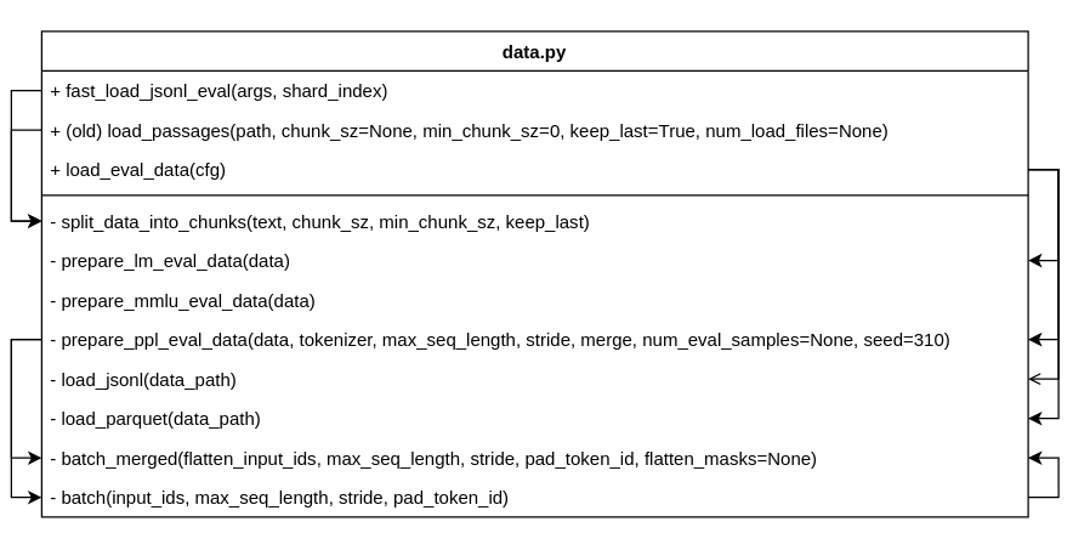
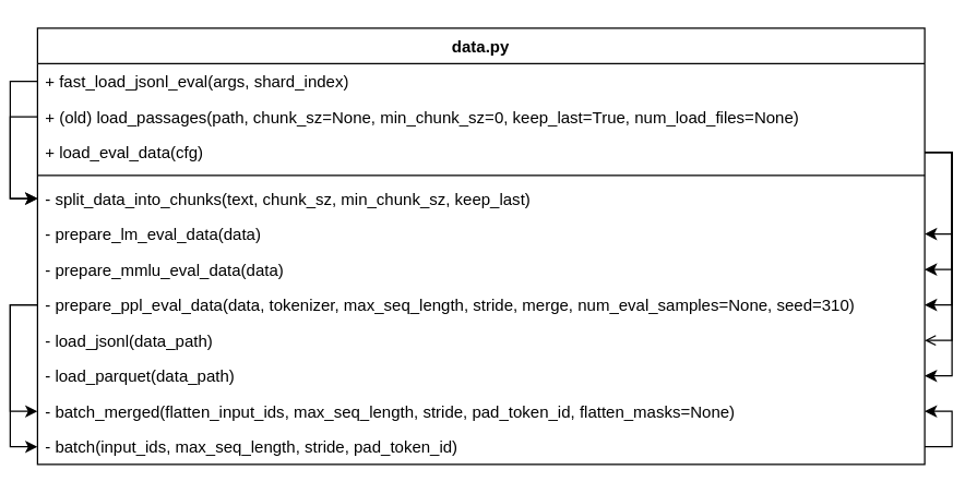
  <mxCell id="0" />
  <mxCell id="1" parent="0" />
  <mxCell id="2" value="data.py" style="swimlane;fontStyle=1;align=center;verticalAlign=top;childLayout=stackLayout;horizontal=1;startSize=26;horizontalStack=0;resizeParent=1;resizeParentMax=0;resizeLast=0;collapsible=1;marginBottom=0;whiteSpace=wrap;html=1;" vertex="1" parent="1"><mxGeometry x="20" y="20" width="650" height="320" as="geometry"><mxRectangle x="630" y="80" width="80" height="30" as="alternateBounds" /></mxGeometry></mxCell>
  <mxCell id="3" style="edgeStyle=orthogonalEdgeStyle;rounded=0;orthogonalLoop=1;jettySize=auto;html=1;entryX=0;entryY=0.5;entryDx=0;entryDy=0;" edge="1" parent="2" source="4" target="14"><mxGeometry relative="1" as="geometry" /></mxCell>
  <mxCell id="4" value="+ fast_load_jsonl_eval(args, shard_index)&lt;div&gt;&lt;br/&gt;&lt;/div&gt;" style="text;strokeColor=none;fillColor=none;align=left;verticalAlign=top;spacingLeft=4;spacingRight=4;overflow=hidden;rotatable=0;points=[[0,0.5],[1,0.5]];portConstraint=eastwest;whiteSpace=wrap;html=1;" vertex="1" parent="2"><mxGeometry y="26" width="650" height="26" as="geometry" /></mxCell>
  <mxCell id="5" style="edgeStyle=orthogonalEdgeStyle;rounded=0;orthogonalLoop=1;jettySize=auto;html=1;exitX=0;exitY=0.5;exitDx=0;exitDy=0;entryX=0;entryY=0.5;entryDx=0;entryDy=0;" edge="1" parent="2" source="6" target="14"><mxGeometry relative="1" as="geometry" /></mxCell>
  <mxCell id="6" value="+ (old) load_passages(path, chunk_sz=None, min_chunk_sz=0, keep_last=True, num_load_files=None)" style="text;strokeColor=none;fillColor=none;align=left;verticalAlign=top;spacingLeft=4;spacingRight=4;overflow=hidden;rotatable=0;points=[[0,0.5],[1,0.5]];portConstraint=eastwest;whiteSpace=wrap;html=1;" vertex="1" parent="2"><mxGeometry y="52" width="650" height="26" as="geometry" /></mxCell>
  <mxCell id="7" style="edgeStyle=orthogonalEdgeStyle;rounded=0;orthogonalLoop=1;jettySize=auto;html=1;entryX=1;entryY=0.5;entryDx=0;entryDy=0;" edge="1" parent="2" source="12" target="15"><mxGeometry relative="1" as="geometry"><Array as="points"><mxPoint x="670" y="91" /><mxPoint x="670" y="151" /></Array></mxGeometry></mxCell>
+ <mxCell id="8" style="edgeStyle=orthogonalEdgeStyle;rounded=0;orthogonalLoop=1;jettySize=auto;html=1;entryX=1;entryY=0.5;entryDx=0;entryDy=0;" edge="1" parent="2" source="12" target="16"><mxGeometry relative="1" as="geometry"><Array as="points"><mxPoint x="670" y="91" /><mxPoint x="670" y="177" /></Array></mxGeometry></mxCell>
  <mxCell id="9" style="edgeStyle=orthogonalEdgeStyle;rounded=0;orthogonalLoop=1;jettySize=auto;html=1;entryX=1;entryY=0.5;entryDx=0;entryDy=0;" edge="1" parent="2" source="12" target="19"><mxGeometry relative="1" as="geometry"><Array as="points"><mxPoint x="670" y="91" /><mxPoint x="670" y="203" /></Array></mxGeometry></mxCell>
  <mxCell id="10" style="edgeStyle=orthogonalEdgeStyle;rounded=0;orthogonalLoop=1;jettySize=auto;html=1;entryX=1;entryY=0.5;entryDx=0;entryDy=0;endArrow=open;" edge="1" parent="2" source="12" target="20"><mxGeometry relative="1" as="geometry"><Array as="points"><mxPoint x="670" y="91" /><mxPoint x="670" y="229" /></Array></mxGeometry></mxCell>
  <mxCell id="11" style="edgeStyle=orthogonalEdgeStyle;rounded=0;orthogonalLoop=1;jettySize=auto;html=1;entryX=1;entryY=0.5;entryDx=0;entryDy=0;" edge="1" parent="2" source="12" target="21"><mxGeometry relative="1" as="geometry"><Array as="points"><mxPoint x="670" y="91" /><mxPoint x="670" y="255" /></Array></mxGeometry></mxCell>
  <mxCell id="12" value="+ load_eval_data(cfg)" style="text;strokeColor=none;fillColor=none;align=left;verticalAlign=top;spacingLeft=4;spacingRight=4;overflow=hidden;rotatable=0;points=[[0,0.5],[1,0.5]];portConstraint=eastwest;whiteSpace=wrap;html=1;" vertex="1" parent="2"><mxGeometry y="78" width="650" height="26" as="geometry" /></mxCell>
  <mxCell id="13" value="" style="line;strokeWidth=1;fillColor=none;align=left;verticalAlign=middle;spacingTop=-1;spacingLeft=3;spacingRight=3;rotatable=0;labelPosition=right;points=[];portConstraint=eastwest;strokeColor=inherit;" vertex="1" parent="2"><mxGeometry y="104" width="650" height="8" as="geometry" /></mxCell>
  <mxCell id="14" value="- split_data_into_chunks(text, chunk_sz, min_chunk_sz, keep_last)" style="text;strokeColor=none;fillColor=none;align=left;verticalAlign=top;spacingLeft=4;spacingRight=4;overflow=hidden;rotatable=0;points=[[0,0.5],[1,0.5]];portConstraint=eastwest;whiteSpace=wrap;html=1;" vertex="1" parent="2"><mxGeometry y="112" width="650" height="26" as="geometry" /></mxCell>
  <mxCell id="15" value="- prepare_lm_eval_data(data)" style="text;strokeColor=none;fillColor=none;align=left;verticalAlign=top;spacingLeft=4;spacingRight=4;overflow=hidden;rotatable=0;points=[[0,0.5],[1,0.5]];portConstraint=eastwest;whiteSpace=wrap;html=1;" vertex="1" parent="2"><mxGeometry y="138" width="650" height="26" as="geometry" /></mxCell>
  <mxCell id="16" value="- prepare_mmlu_eval_data(data)" style="text;strokeColor=none;fillColor=none;align=left;verticalAlign=top;spacingLeft=4;spacingRight=4;overflow=hidden;rotatable=0;points=[[0,0.5],[1,0.5]];portConstraint=eastwest;whiteSpace=wrap;html=1;" vertex="1" parent="2"><mxGeometry y="164" width="650" height="26" as="geometry" /></mxCell>
  <mxCell id="17" style="edgeStyle=orthogonalEdgeStyle;rounded=0;orthogonalLoop=1;jettySize=auto;html=1;entryX=0;entryY=0.5;entryDx=0;entryDy=0;" edge="1" parent="2" source="19" target="24"><mxGeometry relative="1" as="geometry" /></mxCell>
  <mxCell id="18" style="edgeStyle=orthogonalEdgeStyle;rounded=0;orthogonalLoop=1;jettySize=auto;html=1;entryX=0;entryY=0.5;entryDx=0;entryDy=0;" edge="1" parent="2" source="19" target="22"><mxGeometry relative="1" as="geometry" /></mxCell>
  <mxCell id="19" value="- prepare_ppl_eval_data(data, tokenizer, max_seq_length, stride, merge, num_eval_samples=None, seed=310)" style="text;strokeColor=none;fillColor=none;align=left;verticalAlign=top;spacingLeft=4;spacingRight=4;overflow=hidden;rotatable=0;points=[[0,0.5],[1,0.5]];portConstraint=eastwest;whiteSpace=wrap;html=1;" vertex="1" parent="2"><mxGeometry y="190" width="650" height="26" as="geometry" /></mxCell>
  <mxCell id="20" value="- load_jsonl(data_path)" style="text;strokeColor=none;fillColor=none;align=left;verticalAlign=top;spacingLeft=4;spacingRight=4;overflow=hidden;rotatable=0;points=[[0,0.5],[1,0.5]];portConstraint=eastwest;whiteSpace=wrap;html=1;" vertex="1" parent="2"><mxGeometry y="216" width="650" height="26" as="geometry" /></mxCell>
  <mxCell id="21" value="- load_parquet(data_path)" style="text;strokeColor=none;fillColor=none;align=left;verticalAlign=top;spacingLeft=4;spacingRight=4;overflow=hidden;rotatable=0;points=[[0,0.5],[1,0.5]];portConstraint=eastwest;whiteSpace=wrap;html=1;" vertex="1" parent="2"><mxGeometry y="242" width="650" height="26" as="geometry" /></mxCell>
  <mxCell id="22" value="- batch_merged(flatten_input_ids, max_seq_length, stride, pad_token_id, flatten_masks=None)" style="text;strokeColor=none;fillColor=none;align=left;verticalAlign=top;spacingLeft=4;spacingRight=4;overflow=hidden;rotatable=0;points=[[0,0.5],[1,0.5]];portConstraint=eastwest;whiteSpace=wrap;html=1;" vertex="1" parent="2"><mxGeometry y="268" width="650" height="26" as="geometry" /></mxCell>
  <mxCell id="23" style="edgeStyle=orthogonalEdgeStyle;rounded=0;orthogonalLoop=1;jettySize=auto;html=1;entryX=1;entryY=0.5;entryDx=0;entryDy=0;" edge="1" parent="2" source="24" target="22"><mxGeometry relative="1" as="geometry"><Array as="points"><mxPoint x="670" y="307" /><mxPoint x="670" y="281" /></Array></mxGeometry></mxCell>
  <mxCell id="24" value="- batch(input_ids, max_seq_length, stride, pad_token_id)" style="text;strokeColor=none;fillColor=none;align=left;verticalAlign=top;spacingLeft=4;spacingRight=4;overflow=hidden;rotatable=0;points=[[0,0.5],[1,0.5]];portConstraint=eastwest;whiteSpace=wrap;html=1;" vertex="1" parent="2"><mxGeometry y="294" width="650" height="26" as="geometry" /></mxCell>
